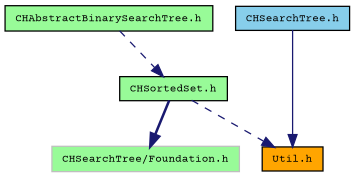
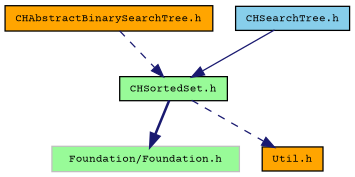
  digraph {
    fontname="Courier Prime"
    node [color=black fillcolor=orange fontname="Courier Prime" fontsize=9 shape=record style=filled]
    edge [color=midnightblue fontname="Courier Prime" fontsize=9 labelfontname=LucidaGrande labelfontsize=9 style=dashed]
-   n1 [fillcolor=palegreen fontcolor=black height=0.2 label="CHAbstractBinarySearchTree.h" width=0.4]
+   n1 [fontcolor=black height=0.2 label="CHAbstractBinarySearchTree.h" width=0.4]
    n2 [fillcolor=palegreen height=0.2 label="CHSortedSet.h" width=0.4]
    n3 [fillcolor=skyblue height=0.2 label="CHSearchTree.h" width=0.4]
    n4 [height=0.2 label="Util.h" width=0.4]
-   n5 [color=grey75 fillcolor=palegreen height=0.2 label="CHSearchTree/Foundation.h" width=0.4]
+   n5 [color=grey75 fillcolor=palegreen height=0.2 label="Foundation/Foundation.h" width=0.4]
    n1 -> n2
    n2 -> n4
    n2 -> n5 [style=bold]
-   n3 -> n4 [style=solid]
+   n3 -> n2 [style=solid]
  }
